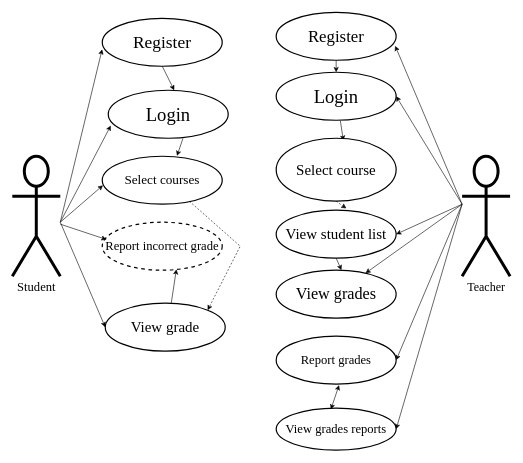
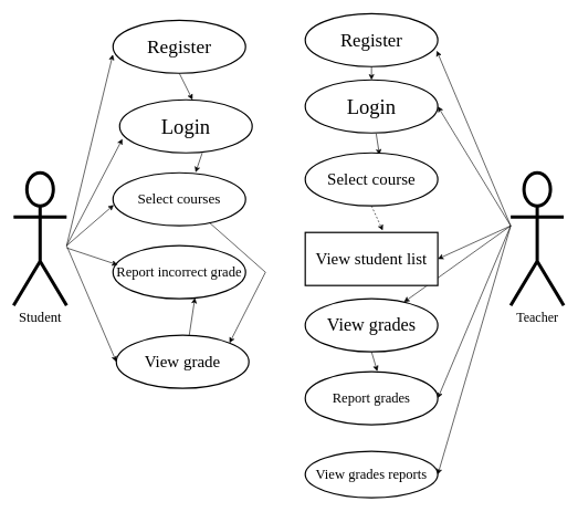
  <mxCell id="0" />
  <mxCell id="1" parent="0" />
  <mxCell id="2" value="&lt;span&gt;Student&lt;/span&gt;" style="shape=umlActor;verticalLabelPosition=bottom;verticalAlign=top;html=1;outlineConnect=0;fontFamily=Times New Roman;fontSize=21;strokeWidth=5;" parent="1" vertex="1"><mxGeometry y="260" width="80" height="200" as="geometry" x="20" /></mxCell>
  <mxCell id="3" value="Teacher" style="shape=umlActor;verticalLabelPosition=bottom;verticalAlign=top;html=1;outlineConnect=0;fontFamily=Times New Roman;fontSize=20;strokeWidth=5;" parent="1" vertex="1"><mxGeometry x="770" y="260" width="80" height="200" as="geometry" /></mxCell>
  <mxCell id="4" value="Register" style="ellipse;whiteSpace=wrap;html=1;strokeWidth=2;fontSize=29;fontFamily=Times New Roman;" parent="1" vertex="1"><mxGeometry x="170" y="30" width="200" height="80" as="geometry" /></mxCell>
  <mxCell id="5" value="Register" style="ellipse;whiteSpace=wrap;html=1;fontSize=28;fontFamily=Times New Roman;strokeWidth=2;" parent="1" vertex="1"><mxGeometry x="460" y="20" width="200" height="80" as="geometry" /></mxCell>
  <mxCell id="6" value="Login" style="ellipse;whiteSpace=wrap;html=1;fontSize=31;fontFamily=Times New Roman;strokeWidth=2;" parent="1" vertex="1"><mxGeometry x="180" y="150" width="200" height="80" as="geometry" /></mxCell>
  <mxCell id="7" value="View grade" style="ellipse;whiteSpace=wrap;html=1;fontSize=25;fontFamily=Times New Roman;strokeWidth=2;perimeterSpacing=0;" parent="1" vertex="1"><mxGeometry x="175" y="505" width="200" height="80" as="geometry" /></mxCell>
- <mxCell id="8" value="Report incorrect grade" style="ellipse;whiteSpace=wrap;html=1;strokeWidth=2;fontSize=21;fontFamily=Times New Roman;dashed=1;" parent="1" vertex="1"><mxGeometry x="170" y="370" width="200" height="80" as="geometry" /></mxCell>
+ <mxCell id="8" value="Report incorrect grade" style="ellipse;whiteSpace=wrap;html=1;strokeWidth=2;fontSize=21;fontFamily=Times New Roman;" parent="1" vertex="1"><mxGeometry x="170" y="370" width="200" height="80" as="geometry" /></mxCell>
  <mxCell id="9" value="Login" style="ellipse;whiteSpace=wrap;html=1;fontFamily=Times New Roman;fontSize=31;strokeWidth=2;" parent="1" vertex="1"><mxGeometry x="460" y="120" width="200" height="80" as="geometry" /></mxCell>
  <mxCell id="10" value="View grades" style="ellipse;whiteSpace=wrap;html=1;fontFamily=Times New Roman;fontSize=27;strokeWidth=2;" parent="1" vertex="1"><mxGeometry x="460" y="450" width="200" height="80" as="geometry" /></mxCell>
  <mxCell id="11" value="Report grades" style="ellipse;whiteSpace=wrap;html=1;strokeWidth=2;fontFamily=Times New Roman;fontSize=21;" parent="1" vertex="1"><mxGeometry x="460" y="560" width="200" height="80" as="geometry" /></mxCell>
  <mxCell id="12" value="View grades reports" style="ellipse;whiteSpace=wrap;html=1;fontFamily=Times New Roman;fontSize=21;strokeWidth=2;" parent="1" vertex="1"><mxGeometry x="460" y="680" width="200" height="70" as="geometry" /></mxCell>
  <mxCell id="13" value="" style="endArrow=classic;html=1;rounded=0;entryX=-0.001;entryY=0.646;entryDx=0;entryDy=0;entryPerimeter=0;" parent="1" target="4" edge="1"><mxGeometry width="50" height="50" relative="1" as="geometry"><mxPoint x="100" y="370" as="sourcePoint" /><mxPoint x="330" y="340" as="targetPoint" /></mxGeometry></mxCell>
  <mxCell id="14" value="" style="endArrow=classic;html=1;rounded=0;entryX=0.021;entryY=0.736;entryDx=0;entryDy=0;entryPerimeter=0;" parent="1" target="6" edge="1"><mxGeometry width="50" height="50" relative="1" as="geometry"><mxPoint x="100" y="370" as="sourcePoint" /><mxPoint x="200" y="82" as="targetPoint" /></mxGeometry></mxCell>
  <mxCell id="15" value="" style="endArrow=classic;html=1;rounded=0;entryX=0.006;entryY=0.606;entryDx=0;entryDy=0;entryPerimeter=0;" parent="1" target="25" edge="1"><mxGeometry width="50" height="50" relative="1" as="geometry"><mxPoint x="100" y="370" as="sourcePoint" /><mxPoint x="162.8" y="294.56" as="targetPoint" /></mxGeometry></mxCell>
  <mxCell id="16" value="" style="endArrow=classic;html=1;rounded=0;entryX=0;entryY=0.5;entryDx=0;entryDy=0;" parent="1" target="7" edge="1"><mxGeometry width="50" height="50" relative="1" as="geometry"><mxPoint x="100" y="370" as="sourcePoint" /><mxPoint x="193" y="285" as="targetPoint" /></mxGeometry></mxCell>
  <mxCell id="17" value="" style="endArrow=classic;html=1;rounded=0;entryX=0.035;entryY=0.361;entryDx=0;entryDy=0;entryPerimeter=0;" parent="1" source="2" target="8" edge="1"><mxGeometry width="50" height="50" relative="1" as="geometry"><mxPoint x="120" y="360" as="sourcePoint" /><mxPoint x="180" y="440" as="targetPoint" /></mxGeometry></mxCell>
  <mxCell id="18" value="" style="endArrow=classic;html=1;rounded=0;entryX=0.992;entryY=0.7;entryDx=0;entryDy=0;entryPerimeter=0;" parent="1" target="5" edge="1"><mxGeometry width="50" height="50" relative="1" as="geometry"><mxPoint x="770" y="340" as="sourcePoint" /><mxPoint x="780" y="180" as="targetPoint" /></mxGeometry></mxCell>
  <mxCell id="19" value="" style="endArrow=classic;html=1;rounded=0;entryX=1;entryY=0.5;entryDx=0;entryDy=0;" parent="1" target="9" edge="1"><mxGeometry width="50" height="50" relative="1" as="geometry"><mxPoint x="770" y="340" as="sourcePoint" /><mxPoint x="668" y="86" as="targetPoint" /></mxGeometry></mxCell>
  <mxCell id="20" value="" style="endArrow=classic;html=1;rounded=0;entryX=1;entryY=0.5;entryDx=0;entryDy=0;" parent="1" target="30" edge="1"><mxGeometry width="50" height="50" relative="1" as="geometry"><mxPoint x="770" y="340" as="sourcePoint" /><mxPoint x="670" y="170" as="targetPoint" /></mxGeometry></mxCell>
  <mxCell id="21" value="" style="endArrow=classic;html=1;rounded=0;" parent="1" target="10" edge="1"><mxGeometry width="50" height="50" relative="1" as="geometry"><mxPoint x="770" y="340" as="sourcePoint" /><mxPoint x="670" y="270" as="targetPoint" /></mxGeometry></mxCell>
  <mxCell id="22" value="" style="endArrow=classic;html=1;rounded=0;entryX=1;entryY=0.5;entryDx=0;entryDy=0;" parent="1" target="11" edge="1"><mxGeometry width="50" height="50" relative="1" as="geometry"><mxPoint x="770" y="340" as="sourcePoint" /><mxPoint x="670" y="370" as="targetPoint" /></mxGeometry></mxCell>
  <mxCell id="23" value="" style="endArrow=classic;html=1;rounded=0;entryX=1;entryY=0.5;entryDx=0;entryDy=0;" parent="1" target="12" edge="1"><mxGeometry width="50" height="50" relative="1" as="geometry"><mxPoint x="770" y="340" as="sourcePoint" /><mxPoint x="670" y="460" as="targetPoint" /></mxGeometry></mxCell>
  <mxCell id="24" value="" style="endArrow=classic;html=1;rounded=0;exitX=0.5;exitY=1;exitDx=0;exitDy=0;" parent="1" source="4" edge="1"><mxGeometry width="50" height="50" relative="1" as="geometry"><mxPoint x="320" y="110" as="sourcePoint" /><mxPoint x="290" y="150" as="targetPoint" /><Array as="points" /></mxGeometry></mxCell>
  <mxCell id="25" value="Select courses" style="ellipse;whiteSpace=wrap;html=1;fontFamily=Times New Roman;fontSize=22;strokeWidth=2;" parent="1" vertex="1"><mxGeometry x="170" y="260" width="200" height="80" as="geometry" /></mxCell>
  <mxCell id="26" value="" style="endArrow=classic;html=1;rounded=0;entryX=0.623;entryY=-0.008;entryDx=0;entryDy=0;exitX=0.623;exitY=1.002;exitDx=0;exitDy=0;exitPerimeter=0;entryPerimeter=0;" parent="1" source="6" target="25" edge="1"><mxGeometry width="50" height="50" relative="1" as="geometry"><mxPoint x="330" y="107" as="sourcePoint" /><mxPoint x="330" y="130" as="targetPoint" /></mxGeometry></mxCell>
- <mxCell id="27" value="" style="endArrow=classic;html=1;rounded=0;exitX=0.727;exitY=0.94;exitDx=0;exitDy=0;exitPerimeter=0;entryX=1;entryY=0;entryDx=0;entryDy=0;dashed=1;" parent="1" source="25" target="7" edge="1"><mxGeometry width="50" height="50" relative="1" as="geometry"><mxPoint x="315" y="210" as="sourcePoint" /><mxPoint x="315" y="229" as="targetPoint" /><Array as="points"><mxPoint x="400" y="410" /></Array></mxGeometry></mxCell>
+ <mxCell id="27" value="" style="endArrow=classic;html=1;rounded=0;exitX=0.727;exitY=0.94;exitDx=0;exitDy=0;exitPerimeter=0;entryX=1;entryY=0;entryDx=0;entryDy=0;" parent="1" source="25" target="7" edge="1"><mxGeometry width="50" height="50" relative="1" as="geometry"><mxPoint x="315" y="210" as="sourcePoint" /><mxPoint x="315" y="229" as="targetPoint" /><Array as="points"><mxPoint x="400" y="410" /></Array></mxGeometry></mxCell>
  <mxCell id="28" value="" style="endArrow=classic;html=1;rounded=0;entryX=0.618;entryY=0.981;entryDx=0;entryDy=0;exitX=0.55;exitY=0;exitDx=0;exitDy=0;exitPerimeter=0;entryPerimeter=0;" parent="1" source="7" target="8" edge="1"><mxGeometry width="50" height="50" relative="1" as="geometry"><mxPoint x="315" y="210" as="sourcePoint" /><mxPoint x="315" y="229" as="targetPoint" /></mxGeometry></mxCell>
  <mxCell id="29" value="" style="endArrow=classic;html=1;rounded=0;entryX=0.5;entryY=0;entryDx=0;entryDy=0;exitX=0.5;exitY=1;exitDx=0;exitDy=0;" parent="1" source="5" target="9" edge="1"><mxGeometry width="50" height="50" relative="1" as="geometry"><mxPoint x="330" y="107" as="sourcePoint" /><mxPoint x="330" y="130" as="targetPoint" /></mxGeometry></mxCell>
- <mxCell id="30" value="View student list" style="ellipse;whiteSpace=wrap;html=1;strokeWidth=2;fontSize=25;fontFamily=Times New Roman;" parent="1" vertex="1"><mxGeometry x="460" y="350" width="200" height="80" as="geometry" /></mxCell>
+ <mxCell id="30" value="View student list" style="whiteSpace=wrap;html=1;strokeWidth=2;fontSize=25;fontFamily=Times New Roman;rounded=0;" parent="1" vertex="1"><mxGeometry x="460" y="350" width="200" height="80" as="geometry" /></mxCell>
  <mxCell id="31" value="" style="endArrow=classic;html=1;rounded=0;entryX=0.56;entryY=0.038;entryDx=0;entryDy=0;entryPerimeter=0;exitX=0.535;exitY=1.013;exitDx=0;exitDy=0;exitPerimeter=0;" parent="1" source="9" target="35" edge="1"><mxGeometry width="50" height="50" relative="1" as="geometry"><mxPoint x="570" y="220" as="sourcePoint" /><mxPoint x="580" y="230" as="targetPoint" /></mxGeometry></mxCell>
- <mxCell id="32" value="" style="endArrow=classic;html=1;rounded=0;entryX=0.544;entryY=-0.001;entryDx=0;entryDy=0;exitX=0.5;exitY=1;exitDx=0;exitDy=0;entryPerimeter=0;" parent="1" source="30" target="10" edge="1"><mxGeometry width="50" height="50" relative="1" as="geometry"><mxPoint x="580" y="310" as="sourcePoint" /><mxPoint x="588" y="341" as="targetPoint" /></mxGeometry></mxCell>
- <mxCell id="34" value="" style="endArrow=classic;startArrow=classic;html=1;rounded=0;exitX=0.456;exitY=0.029;exitDx=0;exitDy=0;exitPerimeter=0;entryX=0.524;entryY=1.021;entryDx=0;entryDy=0;entryPerimeter=0;" parent="1" source="12" target="11" edge="1"><mxGeometry width="50" height="50" relative="1" as="geometry"><mxPoint x="440" y="540" as="sourcePoint" /><mxPoint x="490" y="490" as="targetPoint" /></mxGeometry></mxCell>
- <mxCell id="35" value="Select course" style="ellipse;whiteSpace=wrap;html=1;fontFamily=Times New Roman;fontSize=25;strokeWidth=2;" parent="1" vertex="1"><mxGeometry x="460" y="230" width="200" height="105" as="geometry" /></mxCell>
+ <mxCell id="33" value="" style="endArrow=classic;html=1;rounded=0;entryX=0.544;entryY=-0.008;entryDx=0;entryDy=0;exitX=0.5;exitY=1;exitDx=0;exitDy=0;entryPerimeter=0;" parent="1" source="10" target="11" edge="1"><mxGeometry width="50" height="50" relative="1" as="geometry"><mxPoint x="580" y="410" as="sourcePoint" /><mxPoint x="579" y="430" as="targetPoint" /></mxGeometry></mxCell>
+ <mxCell id="35" value="Select course" style="ellipse;whiteSpace=wrap;html=1;fontFamily=Times New Roman;fontSize=25;strokeWidth=2;" parent="1" vertex="1"><mxGeometry x="460" y="230" width="200" height="80" as="geometry" /></mxCell>
  <mxCell id="36" value="" style="endArrow=classic;html=1;rounded=0;entryX=0.585;entryY=-0.037;entryDx=0;entryDy=0;exitX=0.5;exitY=1;exitDx=0;exitDy=0;entryPerimeter=0;dashed=1;" parent="1" source="35" target="30" edge="1"><mxGeometry width="50" height="50" relative="1" as="geometry"><mxPoint x="580" y="300" as="sourcePoint" /><mxPoint x="582" y="313" as="targetPoint" /></mxGeometry></mxCell>
